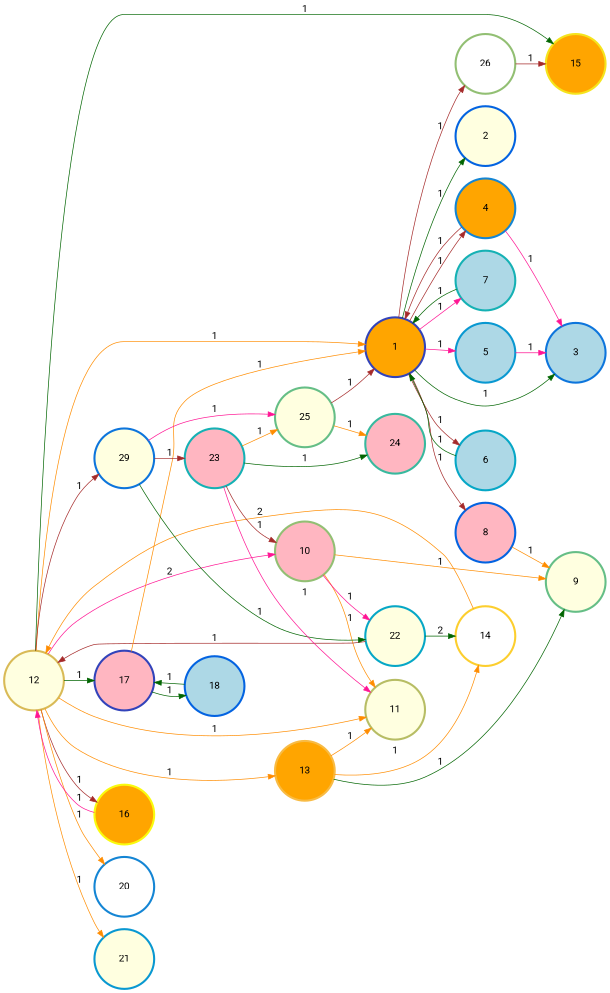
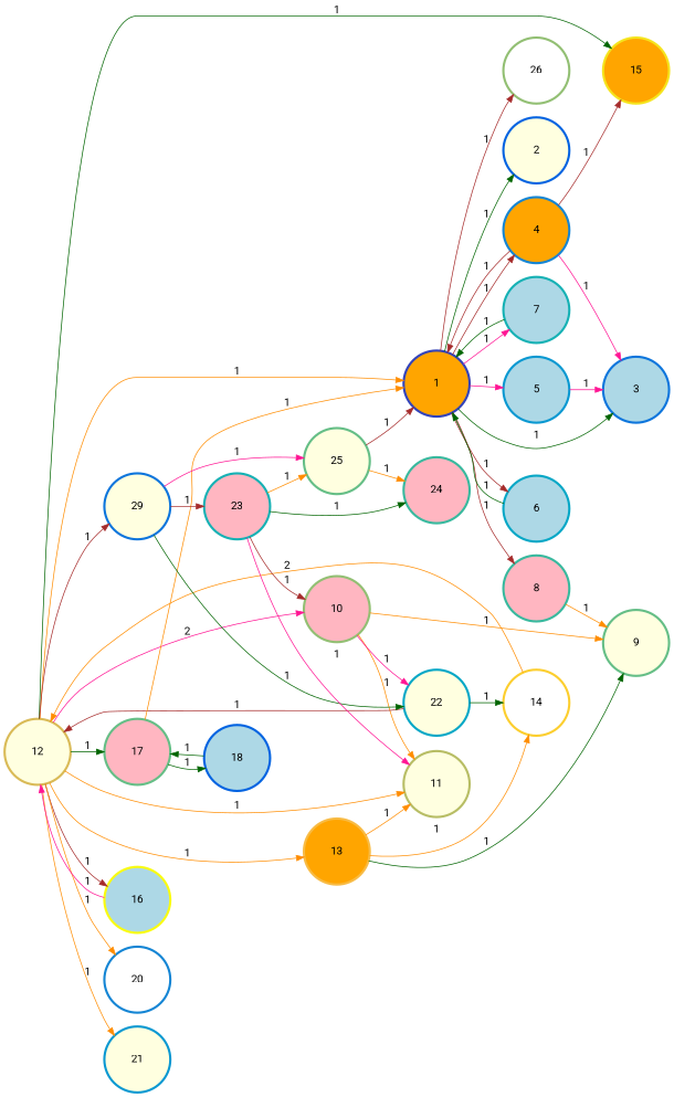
  digraph {
    fontname=Roboto
    rankdir=LR
    node [color="#3243BA" fillcolor=lightyellow fontname=Roboto penwidth=3 style=filled]
    edge [color=darkorange fontname=Roboto penwidth=1]
    n1 [fillcolor=orange height=1.2 label=1 width=1.2]
    n2 [color="#0363E1" height=1.2 label=2 width=1.2]
    n3 [color="#0D75DC" fillcolor=lightblue height=1.2 label=3 width=1.2]
    n4 [color="#1485D4" fillcolor=orange height=1.2 label=4 width=1.2]
    n5 [color="#0998D1" fillcolor=lightblue height=1.2 label=5 width=1.2]
    n6 [color="#06A7C6" fillcolor=lightblue height=1.2 label=6 width=1.2]
    n7 [color="#15B1B4" fillcolor=lightblue height=1.2 label=7 width=1.2]
-   n8 [color="#0363E1" fillcolor=lightpink height=1.2 label=8 width=1.2]
+   n8 [color="#38B99E" fillcolor=lightpink height=1.2 label=8 width=1.2]
    n9 [color="#92BF73" fillcolor=white height=1.2 label=26 width=1.2]
    n10 [color="#65BE86" height=1.2 label=9 width=1.2]
    n11 [color="#F5E41D" fillcolor=orange height=1.2 label=15 width=1.2]
    n12 [color="#92BF73" fillcolor=lightpink height=1.2 label=10 width=1.2]
    n13 [color="#B7BD64" height=1.2 label=11 width=1.2]
    n14 [color="#06A7C6" height=1.2 label=22 width=1.2]
    n15 [color="#D9BA56" height=1.2 label=12 width=1.2]
    n16 [color="#FCCE2E" fillcolor=white height=1.2 label=14 width=1.2]
    n17 [color="#F8BB44" fillcolor=orange height=1.2 label=13 width=1.2]
-   n18 [color="#F9FB0E" fillcolor=orange height=1.2 label=16 width=1.2]
-   n19 [fillcolor=lightpink height=1.2 label=17 width=1.2]
+   n18 [color="#F9FB0E" fillcolor=lightblue height=1.2 label=16 width=1.2]
+   n19 [color="#65BE86" fillcolor=lightpink height=1.2 label=17 width=1.2]
    n20 [color="#0D75DC" height=1.2 label=29 width=1.2]
    n21 [color="#1485D4" fillcolor=white height=1.2 label=20 width=1.2]
    n22 [color="#0998D1" height=1.2 label=21 width=1.2]
    n23 [color="#0363E1" fillcolor=lightblue height=1.2 label=18 width=1.2]
    n24 [color="#15B1B4" fillcolor=lightpink height=1.2 label=23 width=1.2]
    n25 [color="#65BE86" height=1.2 label=25 width=1.2]
    n26 [color="#38B99E" fillcolor=lightpink height=1.2 label=24 width=1.2]
    n1 -> n2 [color=darkgreen label=1]
    n1 -> n3 [color=darkgreen label=1]
    n1 -> n4 [color=brown label=1]
    n1 -> n5 [color=deeppink label=1]
    n1 -> n6 [color=brown label=1]
    n1 -> n7 [color=deeppink label=1]
    n1 -> n8 [color=brown label=1]
    n1 -> n9 [color=brown label=1]
    n4 -> n1 [color=brown label=1]
    n4 -> n3 [color=deeppink label=1]
    n5 -> n3 [color=deeppink label=1]
    n6 -> n1 [color=darkgreen label=1]
    n7 -> n1 [color=darkgreen label=1]
    n8 -> n10 [label=1]
-   n9 -> n11 [color=brown label=1]
+   n4 -> n11 [color=brown label=1]
    n12 -> n10 [label=1]
    n12 -> n13 [label=1]
    n12 -> n14 [color=deeppink label=1]
    n14 -> n15 [color=brown label=1]
-   n14 -> n16 [color=darkgreen label=2]
+   n14 -> n16 [color=darkgreen label=1]
    n15 -> n1 [label=1]
    n15 -> n11 [color=darkgreen label=1]
    n15 -> n12 [color=deeppink label=2]
    n15 -> n13 [label=1]
    n15 -> n17 [label=1]
    n15 -> n18 [color=brown label=1]
    n15 -> n19 [color=darkgreen label=1]
    n15 -> n20 [color=brown label=1]
    n15 -> n21 [label=1]
    n15 -> n22 [label=1]
    n16 -> n15 [label=2]
    n17 -> n10 [color=darkgreen label=1]
    n17 -> n13 [label=1]
    n17 -> n16 [label=1]
    n18 -> n15 [color=deeppink label=1]
    n19 -> n1 [label=1]
    n19 -> n23 [color=darkgreen label=1]
    n20 -> n14 [color=darkgreen label=1]
    n20 -> n24 [color=brown label=1]
    n20 -> n25 [color=deeppink label=1]
    n23 -> n19 [color=darkgreen label=1]
    n24 -> n12 [color=brown label=1]
    n24 -> n13 [color=deeppink label=1]
    n24 -> n25 [label=1]
    n24 -> n26 [color=darkgreen label=1]
    n25 -> n1 [color=brown label=1]
    n25 -> n26 [label=1]
  }
